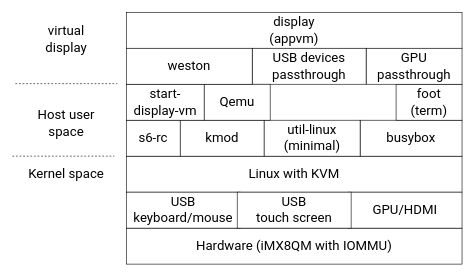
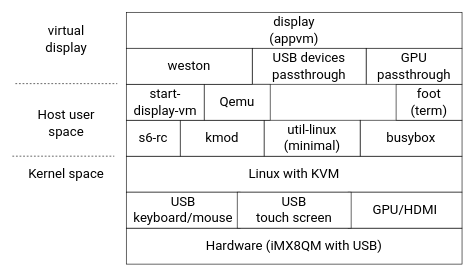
  <mxCell id="0" />
  <mxCell id="1" parent="0" />
- <mxCell id="2" value="&lt;font face=&quot;Roboto&quot; style=&quot;font-size: 22px&quot;&gt;Hardware (iMX8QM with IOMMU)&lt;/font&gt;" style="rounded=0;whiteSpace=wrap;html=1;" parent="1" vertex="1"><mxGeometry x="210" y="380" width="560" height="60" as="geometry" /></mxCell>
+ <mxCell id="2" value="&lt;font face=&quot;Roboto&quot; style=&quot;font-size: 22px&quot;&gt;Hardware (iMX8QM with USB)&lt;/font&gt;" style="rounded=0;whiteSpace=wrap;html=1;" parent="1" vertex="1"><mxGeometry x="210" y="380" width="560" height="60" as="geometry" /></mxCell>
  <mxCell id="3" value="&lt;font face=&quot;Roboto&quot; style=&quot;font-size: 22px&quot;&gt;Linux with KVM&lt;/font&gt;" style="rounded=0;whiteSpace=wrap;html=1;" parent="1" vertex="1"><mxGeometry x="210" y="260" width="560" height="60" as="geometry" /></mxCell>
  <mxCell id="4" value="Kernel space" style="text;html=1;strokeColor=none;fillColor=none;align=center;verticalAlign=middle;whiteSpace=wrap;rounded=0;fontFamily=Roboto;fontSize=22;fontSource=https%3A%2F%2Ffonts.googleapis.com%2Fcss%3Ffamily%3DRoboto;" parent="1" vertex="1"><mxGeometry x="30" y="275" width="160" height="30" as="geometry" /></mxCell>
  <mxCell id="5" value="Host user space" style="text;html=1;strokeColor=none;fillColor=none;align=center;verticalAlign=middle;whiteSpace=wrap;rounded=0;fontFamily=Roboto;fontSize=22;fontSource=https%3A%2F%2Ffonts.googleapis.com%2Fcss%3Ffamily%3DRoboto;" parent="1" vertex="1"><mxGeometry x="30" y="190" width="160" height="30" as="geometry" /></mxCell>
  <mxCell id="6" value="" style="endArrow=none;html=1;rounded=0;fontFamily=Roboto;fontSource=https%3A%2F%2Ffonts.googleapis.com%2Fcss%3Ffamily%3DRoboto;fontSize=22;dashed=1;" parent="1" edge="1"><mxGeometry width="50" height="50" relative="1" as="geometry"><mxPoint x="20" y="260" as="sourcePoint" /><mxPoint x="190" y="260" as="targetPoint" /></mxGeometry></mxCell>
  <mxCell id="7" value="&lt;font face=&quot;Roboto&quot;&gt;&lt;span style=&quot;font-size: 22px&quot;&gt;s6-rc&lt;/span&gt;&lt;/font&gt;" style="rounded=0;whiteSpace=wrap;html=1;" parent="1" vertex="1"><mxGeometry x="210" y="200" width="90" height="60" as="geometry" /></mxCell>
  <mxCell id="8" value="&lt;font face=&quot;Roboto&quot;&gt;&lt;span style=&quot;font-size: 22px&quot;&gt;busybox&lt;/span&gt;&lt;/font&gt;" style="rounded=0;whiteSpace=wrap;html=1;" parent="1" vertex="1"><mxGeometry x="600" y="200" width="170" height="60" as="geometry" /></mxCell>
  <mxCell id="9" value="&lt;font face=&quot;Roboto&quot;&gt;&lt;span style=&quot;font-size: 22px&quot;&gt;foot &lt;br&gt;(term)&lt;/span&gt;&lt;/font&gt;" style="rounded=0;whiteSpace=wrap;html=1;" parent="1" vertex="1"><mxGeometry x="660" y="140" width="110" height="60" as="geometry" /></mxCell>
  <mxCell id="10" value="&lt;font face=&quot;Roboto&quot;&gt;&lt;span style=&quot;font-size: 22px&quot;&gt;kmod&lt;/span&gt;&lt;/font&gt;" style="rounded=0;whiteSpace=wrap;html=1;" parent="1" vertex="1"><mxGeometry x="300" y="200" width="140" height="60" as="geometry" /></mxCell>
  <mxCell id="11" value="&lt;font face=&quot;Roboto&quot; style=&quot;font-size: 22px&quot;&gt;util-linux&lt;br&gt;(minimal)&lt;br&gt;&lt;/font&gt;" style="rounded=0;whiteSpace=wrap;html=1;" parent="1" vertex="1"><mxGeometry x="440" y="200" width="160" height="60" as="geometry" /></mxCell>
  <mxCell id="12" value="&lt;font face=&quot;Roboto&quot;&gt;&lt;span style=&quot;font-size: 22px;&quot;&gt;start-&lt;br&gt;display-vm&lt;br&gt;&lt;/span&gt;&lt;/font&gt;" style="rounded=0;whiteSpace=wrap;html=1;" parent="1" vertex="1"><mxGeometry x="210" y="140" width="130" height="60" as="geometry" /></mxCell>
  <mxCell id="13" value="" style="endArrow=none;html=1;rounded=0;fontFamily=Roboto;fontSource=https%3A%2F%2Ffonts.googleapis.com%2Fcss%3Ffamily%3DRoboto;fontSize=22;dashed=1;" parent="1" edge="1"><mxGeometry width="50" height="50" relative="1" as="geometry"><mxPoint x="25" y="139" as="sourcePoint" /><mxPoint x="195" y="139" as="targetPoint" /></mxGeometry></mxCell>
  <mxCell id="14" value="&lt;font face=&quot;Roboto&quot; style=&quot;font-size: 22px&quot;&gt;display&lt;br&gt;(appvm)&lt;br&gt;&lt;/font&gt;" style="rounded=0;whiteSpace=wrap;html=1;" parent="1" vertex="1"><mxGeometry x="210" y="20" width="560" height="60" as="geometry" /></mxCell>
  <mxCell id="15" value="virtual&lt;br&gt;display" style="text;html=1;strokeColor=none;fillColor=none;align=center;verticalAlign=middle;whiteSpace=wrap;rounded=0;fontFamily=Roboto;fontSize=22;fontSource=https%3A%2F%2Ffonts.googleapis.com%2Fcss%3Ffamily%3DRoboto;" parent="1" vertex="1"><mxGeometry x="30" y="50" width="160" height="30" as="geometry" /></mxCell>
  <mxCell id="16" value="&lt;font face=&quot;Roboto&quot; style=&quot;font-size: 22px&quot;&gt;USB keyboard/mouse&lt;/font&gt;" style="rounded=0;whiteSpace=wrap;html=1;" vertex="1" parent="1"><mxGeometry x="210" y="320" width="190" height="60" as="geometry" /></mxCell>
  <mxCell id="17" value="&lt;font face=&quot;Roboto&quot; style=&quot;font-size: 22px&quot;&gt;GPU passthrough&lt;br&gt;&lt;/font&gt;" style="rounded=0;whiteSpace=wrap;html=1;" vertex="1" parent="1"><mxGeometry x="610" y="80" width="160" height="60" as="geometry" /></mxCell>
  <mxCell id="18" value="&lt;font face=&quot;Roboto&quot; style=&quot;font-size: 22px&quot;&gt;USB devices passthrough&lt;br&gt;&lt;/font&gt;" style="rounded=0;whiteSpace=wrap;html=1;" vertex="1" parent="1"><mxGeometry x="420" y="80" width="190" height="60" as="geometry" /></mxCell>
  <mxCell id="19" value="&lt;font face=&quot;Roboto&quot; style=&quot;font-size: 22px&quot;&gt;GPU/HDMI&lt;br&gt;&lt;/font&gt;" style="rounded=0;whiteSpace=wrap;html=1;" vertex="1" parent="1"><mxGeometry x="580" y="320" width="190" height="60" as="geometry" /></mxCell>
  <mxCell id="20" value="&lt;font face=&quot;Roboto&quot; style=&quot;font-size: 22px&quot;&gt;USB &lt;br&gt;touch screen&lt;/font&gt;" style="rounded=0;whiteSpace=wrap;html=1;" vertex="1" parent="1"><mxGeometry x="395" y="320" width="190" height="60" as="geometry" /></mxCell>
  <mxCell id="21" value="&lt;font face=&quot;Roboto&quot; style=&quot;font-size: 22px&quot;&gt;Qemu&lt;/font&gt;" style="rounded=0;whiteSpace=wrap;html=1;" vertex="1" parent="1"><mxGeometry x="340" y="140" width="110" height="60" as="geometry" /></mxCell>
  <mxCell id="22" value="&lt;font face=&quot;Roboto&quot; style=&quot;font-size: 22px&quot;&gt;weston&lt;br&gt;&lt;/font&gt;" style="rounded=0;whiteSpace=wrap;html=1;" vertex="1" parent="1"><mxGeometry x="210" y="80" width="210" height="60" as="geometry" /></mxCell>
